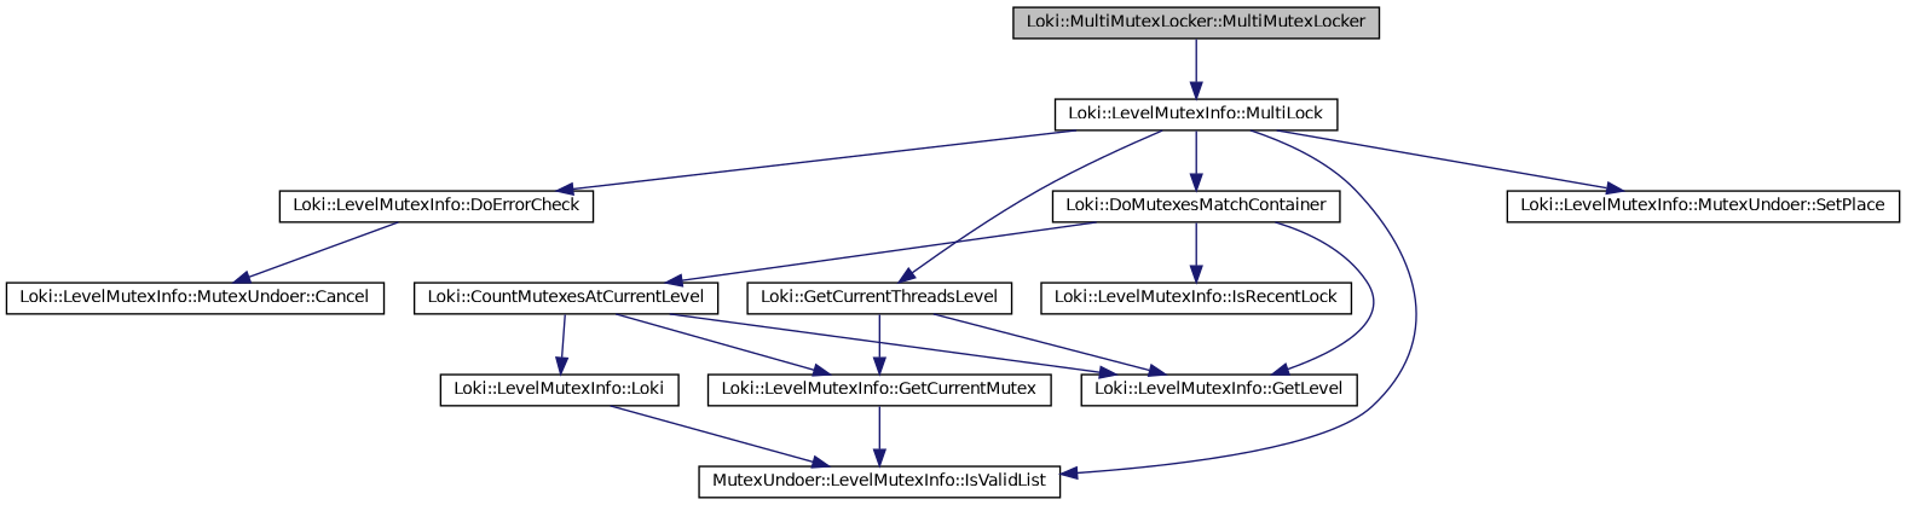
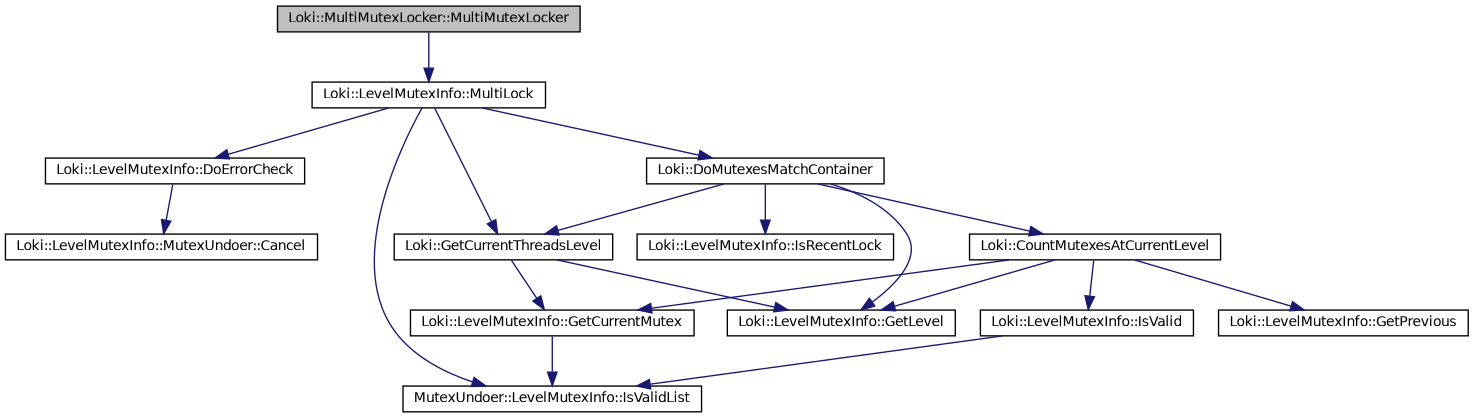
  digraph {
    fontname="DejaVu Sans"
    rankdir=TB
    node [color=black fontname="DejaVu Sans" fontsize=10 shape=record]
    edge [color=midnightblue fontname="DejaVu Sans" fontsize=10 labelfontname=FreeSans labelfontsize=10 style=solid]
    n1 [fillcolor=grey75 fontcolor=black height=0.2 label="Loki::MultiMutexLocker::MultiMutexLocker" style=filled width=0.4]
    n2 [height=0.2 label="Loki::LevelMutexInfo::MultiLock" width=0.4]
    n3 [height=0.2 label="Loki::LevelMutexInfo::DoErrorCheck" width=0.4]
    n4 [height=0.2 label="Loki::DoMutexesMatchContainer" width=0.4]
    n5 [height=0.2 label="MutexUndoer::LevelMutexInfo::IsValidList" width=0.4]
    n6 [height=0.2 label="Loki::GetCurrentThreadsLevel" width=0.4]
-   n7 [height=0.2 label="Loki::LevelMutexInfo::MutexUndoer::SetPlace" width=0.4]
    n8 [height=0.2 label="Loki::LevelMutexInfo::MutexUndoer::Cancel" width=0.4]
    n9 [height=0.2 label="Loki::CountMutexesAtCurrentLevel" width=0.4]
    n10 [height=0.2 label="Loki::LevelMutexInfo::GetLevel" width=0.4]
    n11 [height=0.2 label="Loki::LevelMutexInfo::IsRecentLock" width=0.4]
    n12 [height=0.2 label="Loki::LevelMutexInfo::GetCurrentMutex" width=0.4]
-   n14 [height=0.2 label="Loki::LevelMutexInfo::Loki" width=0.4]
+   n13 [height=0.2 label="Loki::LevelMutexInfo::GetPrevious" width=0.4]
+   n14 [height=0.2 label="Loki::LevelMutexInfo::IsValid" width=0.4]
    n1 -> n2
    n2 -> n3
    n2 -> n4
    n2 -> n5
    n2 -> n6
-   n2 -> n7
    n3 -> n8
+   n4 -> n6
    n4 -> n9
    n4 -> n10
    n4 -> n11
    n6 -> n10
    n6 -> n12
    n9 -> n10
    n9 -> n12
+   n9 -> n13
    n9 -> n14
    n12 -> n5
    n14 -> n5
  }
